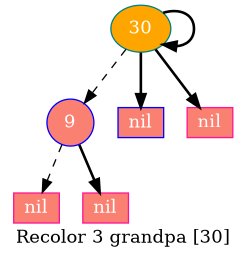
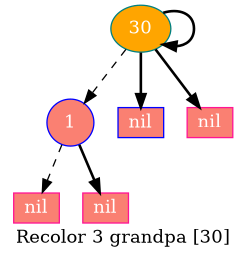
  digraph {
    label="Recolor 3 grandpa [30]"
    fontname="DejaVu Serif"
    node [fillcolor=salmon fontcolor=white style=filled color=deeppink fontname="DejaVu Serif" shape=box]
    edge [style=bold fontname="DejaVu Serif"]
    30 [fillcolor=orange width=0.5 color=teal shape=""]
-   1 [width=0.5 color=blue label=9 shape=""]
+   1 [width=0.5 color=blue shape=""]
    n3 [height=0.2 label=nil width=0.3 color=blue]
    n4 [height=0.2 label=nil width=0.3]
    n5 [height=0.2 label=nil width=0.3]
    n6 [height=0.2 label=nil width=0.3]
    30 -> 30
    30 -> 1 [style=dashed]
    30 -> n3
    30 -> n4
    1 -> n5 [style=dashed]
    1 -> n6
  }
